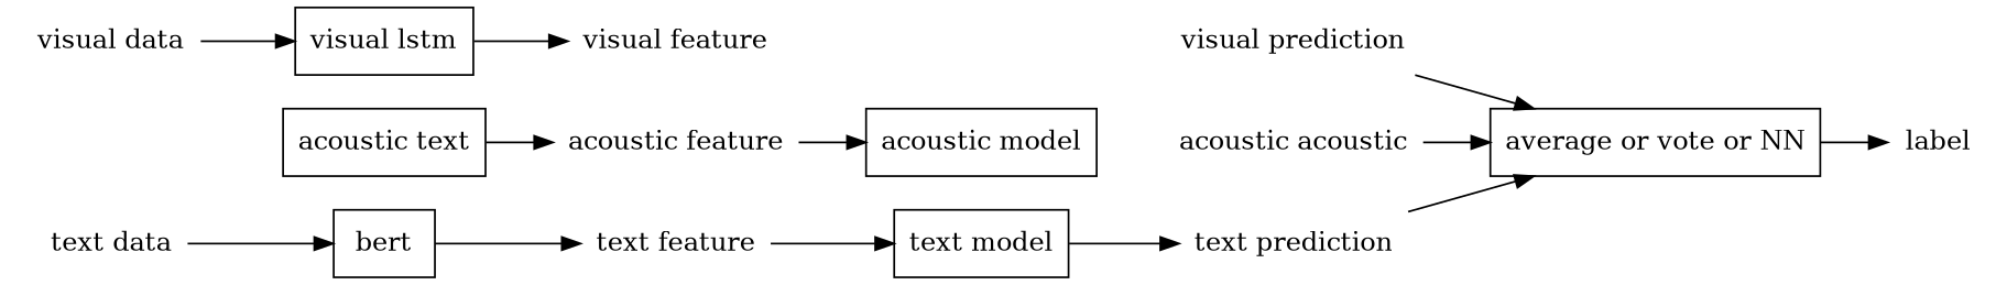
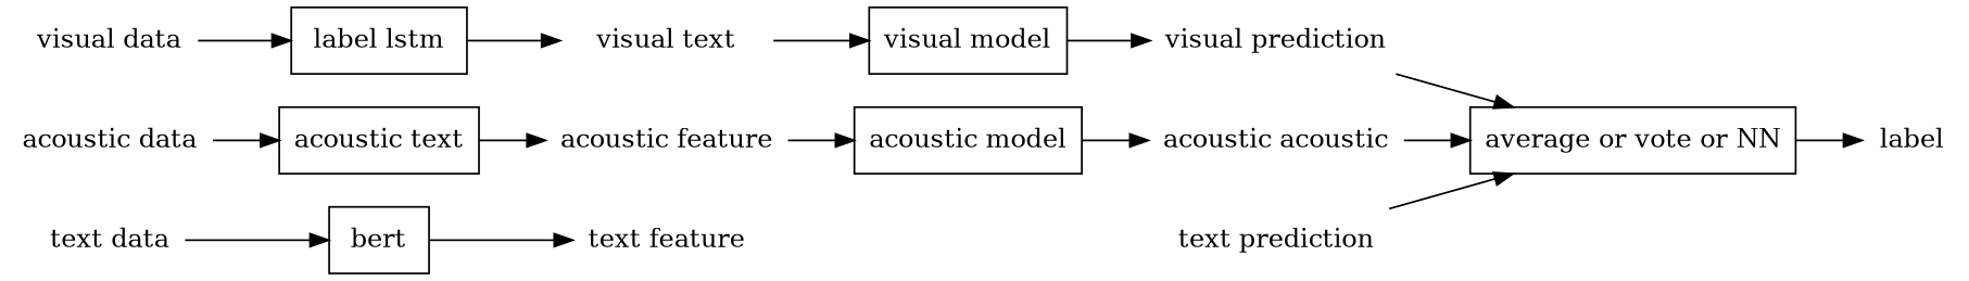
  digraph {
    rankdir=LR
    node [shape=none]
    bert [shape=box]
    "text data"
    "text feature"
-   "text model" [shape=box]
    "text prediction"
    "average or vote or NN" [shape=box]
    label
-   "visual lstm" [shape=box]
+   "visual lstm" [shape=box label="label lstm"]
    "visual data"
-   "visual feature"
+   "visual feature" [label="visual text"]
+   "visual model" [shape=box]
    "visual prediction"
    n13 [label="acoustic text" shape=box]
+   "acoustic data"
    "acoustic feature"
    "acoustic model" [shape=box]
    n17 [label="acoustic acoustic"]
    bert -> "text feature"
    "text data" -> bert
-   "text feature" -> "text model"
-   "text model" -> "text prediction"
    "text prediction" -> "average or vote or NN"
    "average or vote or NN" -> label
    "visual lstm" -> "visual feature"
    "visual data" -> "visual lstm"
+   "visual feature" -> "visual model"
+   "visual model" -> "visual prediction"
    "visual prediction" -> "average or vote or NN"
    n13 -> "acoustic feature"
+   "acoustic data" -> n13
    "acoustic feature" -> "acoustic model"
+   "acoustic model" -> n17
    n17 -> "average or vote or NN"
  }
